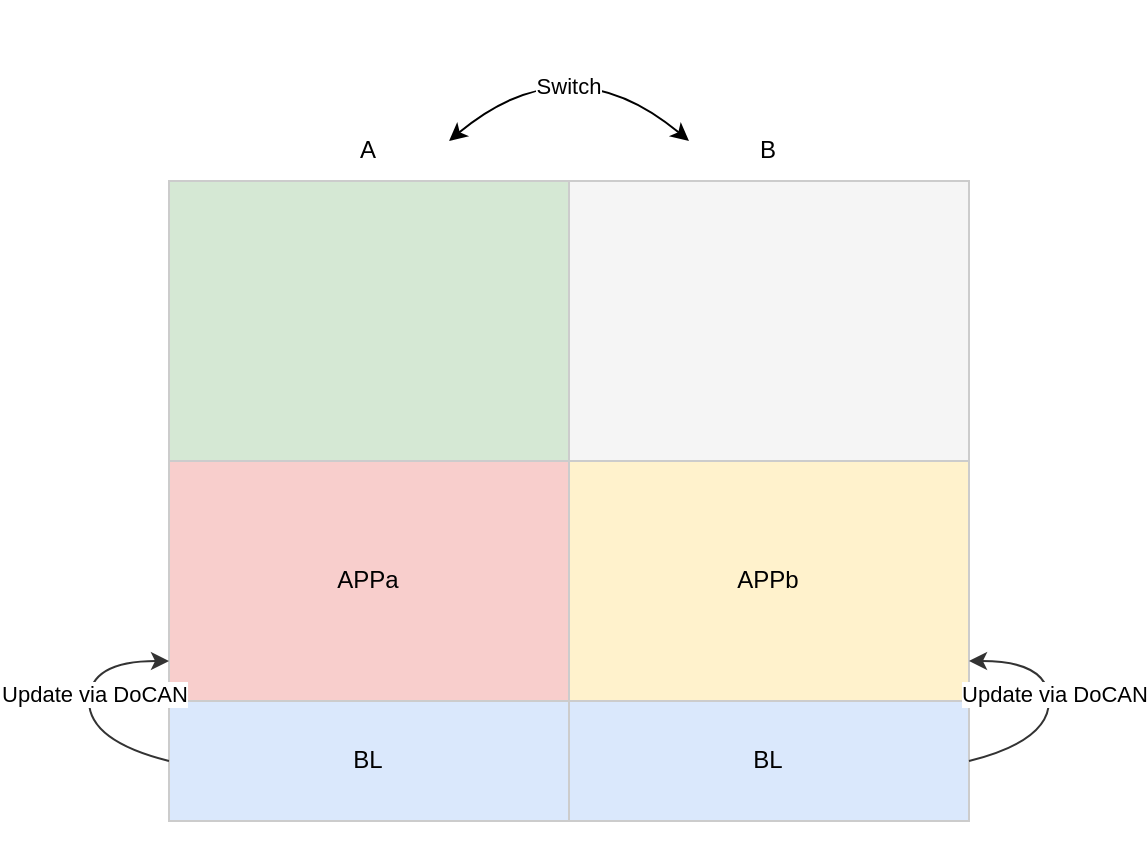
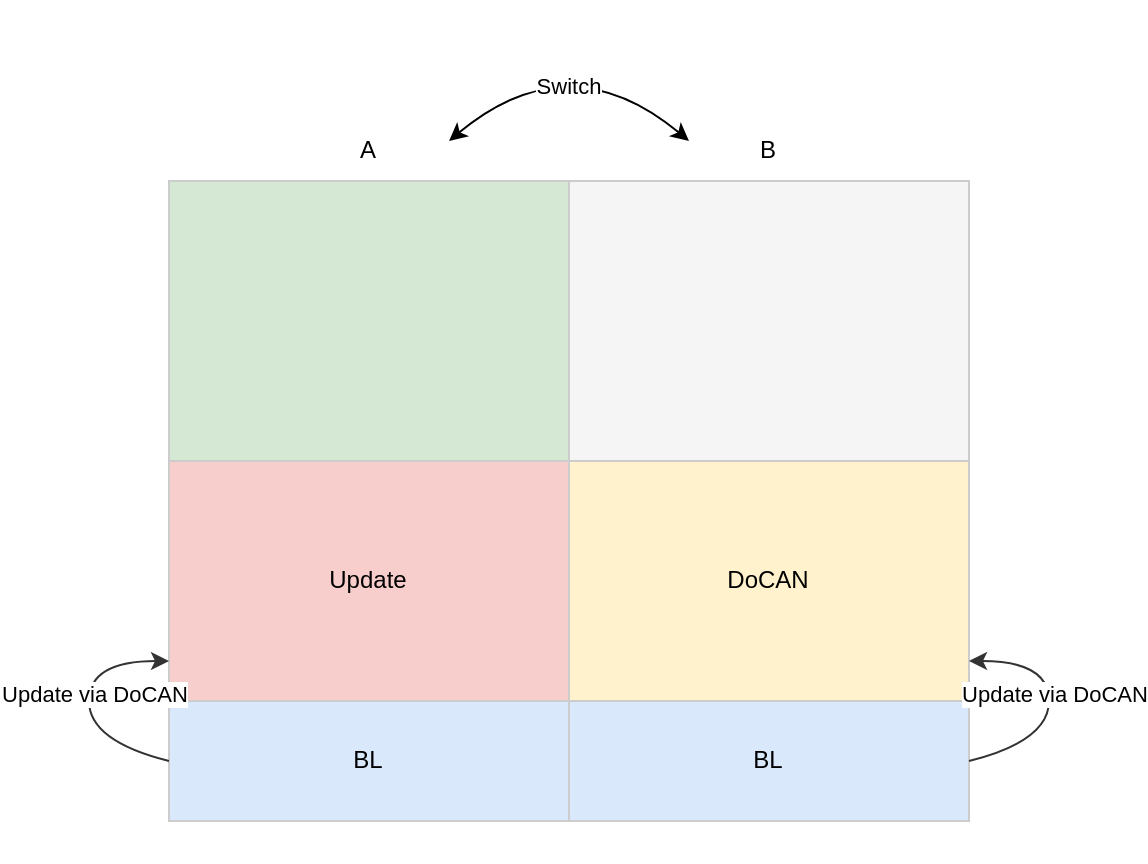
  <mxCell id="0" />
  <mxCell id="1" parent="0" />
  <mxCell id="2" value="" style="rounded=0;whiteSpace=wrap;html=1;fillColor=#f5f5f5;strokeColor=#CCCCCC;fontColor=#333333;" vertex="1" parent="1"><mxGeometry x="260" y="90" width="200" height="320" as="geometry" /></mxCell>
  <mxCell id="3" value="" style="rounded=0;whiteSpace=wrap;html=1;fillColor=#d5e8d4;strokeColor=#CCCCCC;" vertex="1" parent="1"><mxGeometry x="60" y="90" width="200" height="320" as="geometry" /></mxCell>
  <mxCell id="4" value="A" style="text;html=1;align=center;verticalAlign=middle;whiteSpace=wrap;rounded=0;" vertex="1" parent="1"><mxGeometry x="130" y="60" width="60" height="30" as="geometry" /></mxCell>
  <mxCell id="5" value="B" style="text;html=1;align=center;verticalAlign=middle;whiteSpace=wrap;rounded=0;" vertex="1" parent="1"><mxGeometry x="330" y="60" width="60" height="30" as="geometry" /></mxCell>
  <mxCell id="6" value="BL" style="rounded=0;whiteSpace=wrap;html=1;strokeColor=#CCCCCC;fillColor=#dae8fc;" vertex="1" parent="1"><mxGeometry x="60" y="350" width="200" height="60" as="geometry" /></mxCell>
- <mxCell id="7" value="APPa" style="rounded=0;whiteSpace=wrap;html=1;strokeColor=#CCCCCC;fillColor=#f8cecc;" vertex="1" parent="1"><mxGeometry x="60" y="230" width="200" height="120" as="geometry" /></mxCell>
+ <mxCell id="7" value="Update" style="rounded=0;whiteSpace=wrap;html=1;strokeColor=#CCCCCC;fillColor=#f8cecc;" vertex="1" parent="1"><mxGeometry x="60" y="230" width="200" height="120" as="geometry" /></mxCell>
  <mxCell id="8" value="BL" style="rounded=0;whiteSpace=wrap;html=1;strokeColor=#CCCCCC;fillColor=#dae8fc;" vertex="1" parent="1"><mxGeometry x="260" y="350" width="200" height="60" as="geometry" /></mxCell>
- <mxCell id="9" value="APPb" style="rounded=0;whiteSpace=wrap;html=1;strokeColor=#CCCCCC;fillColor=#fff2cc;" vertex="1" parent="1"><mxGeometry x="260" y="230" width="200" height="120" as="geometry" /></mxCell>
+ <mxCell id="9" value="DoCAN" style="rounded=0;whiteSpace=wrap;html=1;strokeColor=#CCCCCC;fillColor=#fff2cc;" vertex="1" parent="1"><mxGeometry x="260" y="230" width="200" height="120" as="geometry" /></mxCell>
  <mxCell id="10" value="" style="endArrow=none;html=1;rounded=0;entryX=1;entryY=0;entryDx=0;entryDy=0;exitX=0;exitY=1;exitDx=0;exitDy=0;strokeColor=#CCCCCC;" edge="1" parent="1" source="8" target="3"><mxGeometry width="50" height="50" relative="1" as="geometry"><mxPoint x="260" y="300" as="sourcePoint" /><mxPoint x="310" y="250" as="targetPoint" /></mxGeometry></mxCell>
  <mxCell id="11" value="" style="curved=1;endArrow=classic;html=1;rounded=0;strokeColor=#333333;" edge="1" parent="1"><mxGeometry width="50" height="50" relative="1" as="geometry"><mxPoint x="60" y="380" as="sourcePoint" /><mxPoint x="60" y="330" as="targetPoint" /><Array as="points"><mxPoint x="60" y="380" /><mxPoint x="20" y="370" /><mxPoint x="20" y="330" /></Array></mxGeometry></mxCell>
  <mxCell id="12" value="Update via DoCAN" style="edgeLabel;html=1;align=center;verticalAlign=middle;resizable=0;points=[];" vertex="1" connectable="0" parent="11"><mxGeometry x="0.076" y="-2" relative="1" as="geometry"><mxPoint as="offset" /></mxGeometry></mxCell>
  <mxCell id="13" value="" style="curved=1;endArrow=classic;html=1;rounded=0;startArrow=classic;startFill=1;" edge="1" parent="1"><mxGeometry width="50" height="50" relative="1" as="geometry"><mxPoint x="200" y="70" as="sourcePoint" /><mxPoint x="320" y="70" as="targetPoint" /><Array as="points"><mxPoint x="260" y="20" /></Array></mxGeometry></mxCell>
  <mxCell id="14" value="Switch" style="edgeLabel;html=1;align=center;verticalAlign=middle;resizable=0;points=[];" vertex="1" connectable="0" parent="13"><mxGeometry x="0.282" y="-11" relative="1" as="geometry"><mxPoint x="-10" as="offset" /></mxGeometry></mxCell>
  <mxCell id="15" value="" style="curved=1;endArrow=classic;html=1;rounded=0;strokeColor=#333333;" edge="1" parent="1"><mxGeometry width="50" height="50" relative="1" as="geometry"><mxPoint x="460" y="380" as="sourcePoint" /><mxPoint x="460" y="330" as="targetPoint" /><Array as="points"><mxPoint x="460" y="380" /><mxPoint x="500" y="370" /><mxPoint x="500" y="330" /></Array></mxGeometry></mxCell>
  <mxCell id="16" value="Update via DoCAN" style="edgeLabel;html=1;align=center;verticalAlign=middle;resizable=0;points=[];" vertex="1" connectable="0" parent="15"><mxGeometry x="0.076" y="-2" relative="1" as="geometry"><mxPoint as="offset" /></mxGeometry></mxCell>
